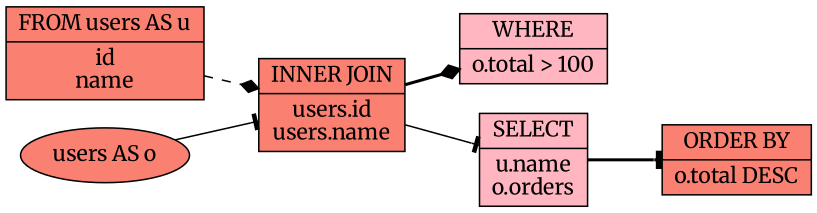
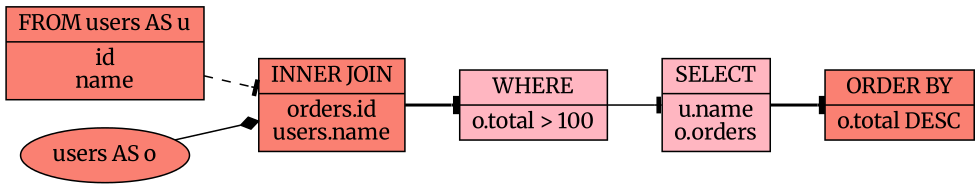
  digraph {
    fontname=Merriweather
    rankdir=LR
    node [fillcolor=salmon fontname=Merriweather shape=record style=filled]
    edge [arrowhead=tee fontname=Merriweather style=bold]
    n1 [label="FROM users AS u|id\nname"]
-   n2 [label="INNER JOIN|users.id\nusers.name"]
+   n2 [label="INNER JOIN|orders.id\nusers.name"]
    n3 [fillcolor=lightpink label="WHERE|o.total \> 100"]
    n4 [label="users AS o" shape=ellipse]
    n5 [fillcolor=lightpink label="SELECT|u.name\no.orders"]
    n6 [label="ORDER BY|o.total DESC"]
-   n1 -> n2 [arrowhead=diamond style=dashed]
-   n2 -> n3 [arrowhead=diamond]
-   n2 -> n5 [style=solid]
-   n4 -> n2 [style=solid]
+   n1 -> n2 [style=dashed]
+   n2 -> n3
+   n3 -> n5 [style=solid]
+   n4 -> n2 [arrowhead=diamond style=solid]
    n5 -> n6
  }
